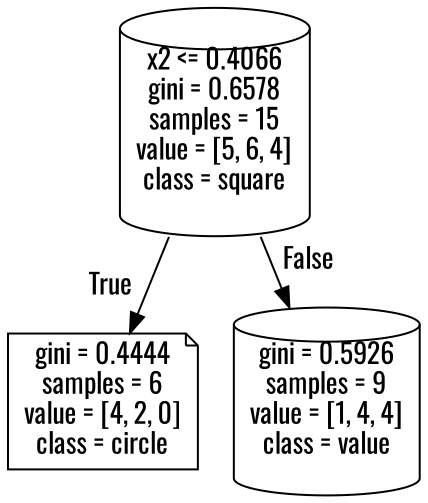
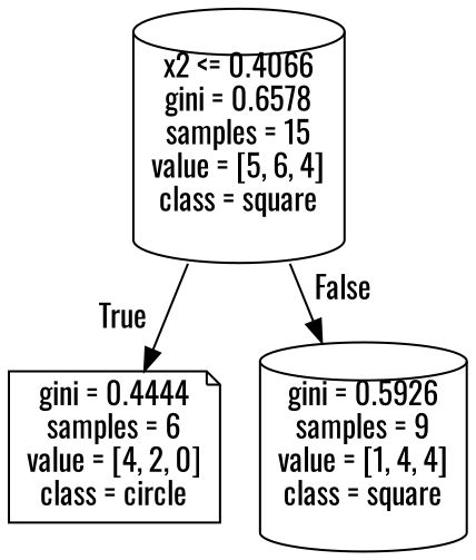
  digraph {
    fontname=Oswald
    node [shape=cylinder fontname=Oswald]
    edge [labeldistance=2.5 fontname=Oswald]
    n1 [label="x2 <= 0.4066\ngini = 0.6578\nsamples = 15\nvalue = [5, 6, 4]\nclass = square"]
    n2 [label="gini = 0.4444\nsamples = 6\nvalue = [4, 2, 0]\nclass = circle" shape=note]
-   n3 [label="gini = 0.5926\nsamples = 9\nvalue = [1, 4, 4]\nclass = value"]
+   n3 [label="gini = 0.5926\nsamples = 9\nvalue = [1, 4, 4]\nclass = square"]
    n1 -> n2 [headlabel=True labelangle=45]
    n1 -> n3 [headlabel=False labelangle=-45]
  }
